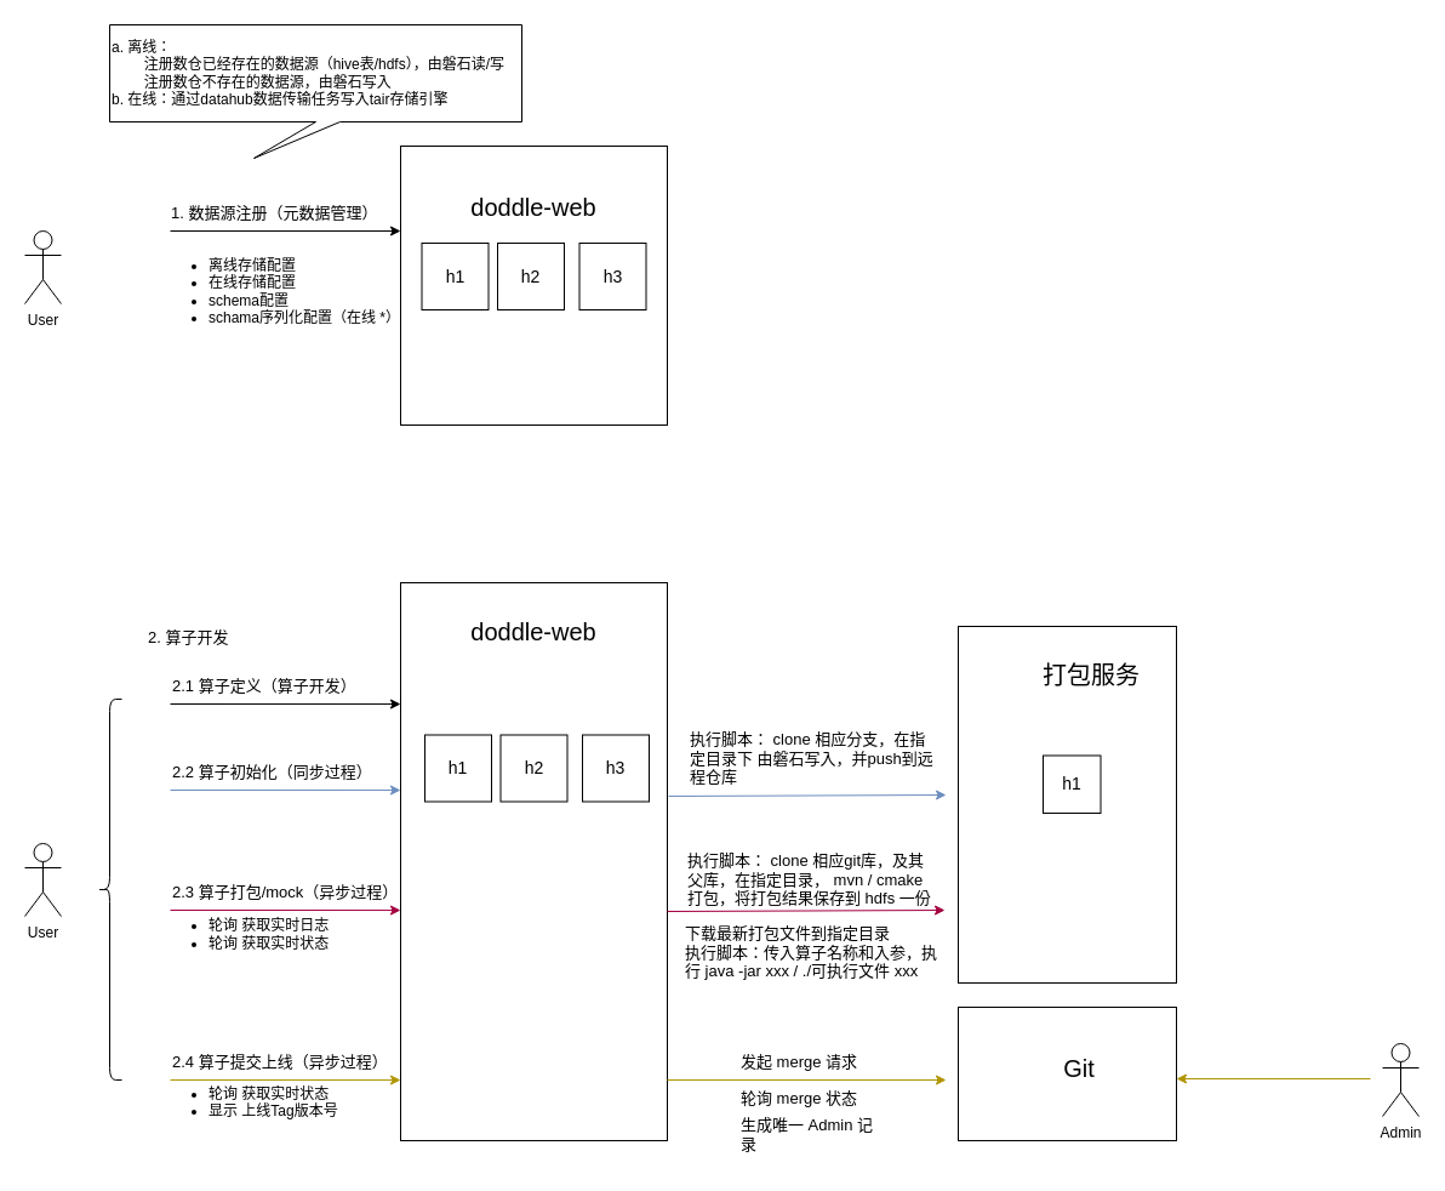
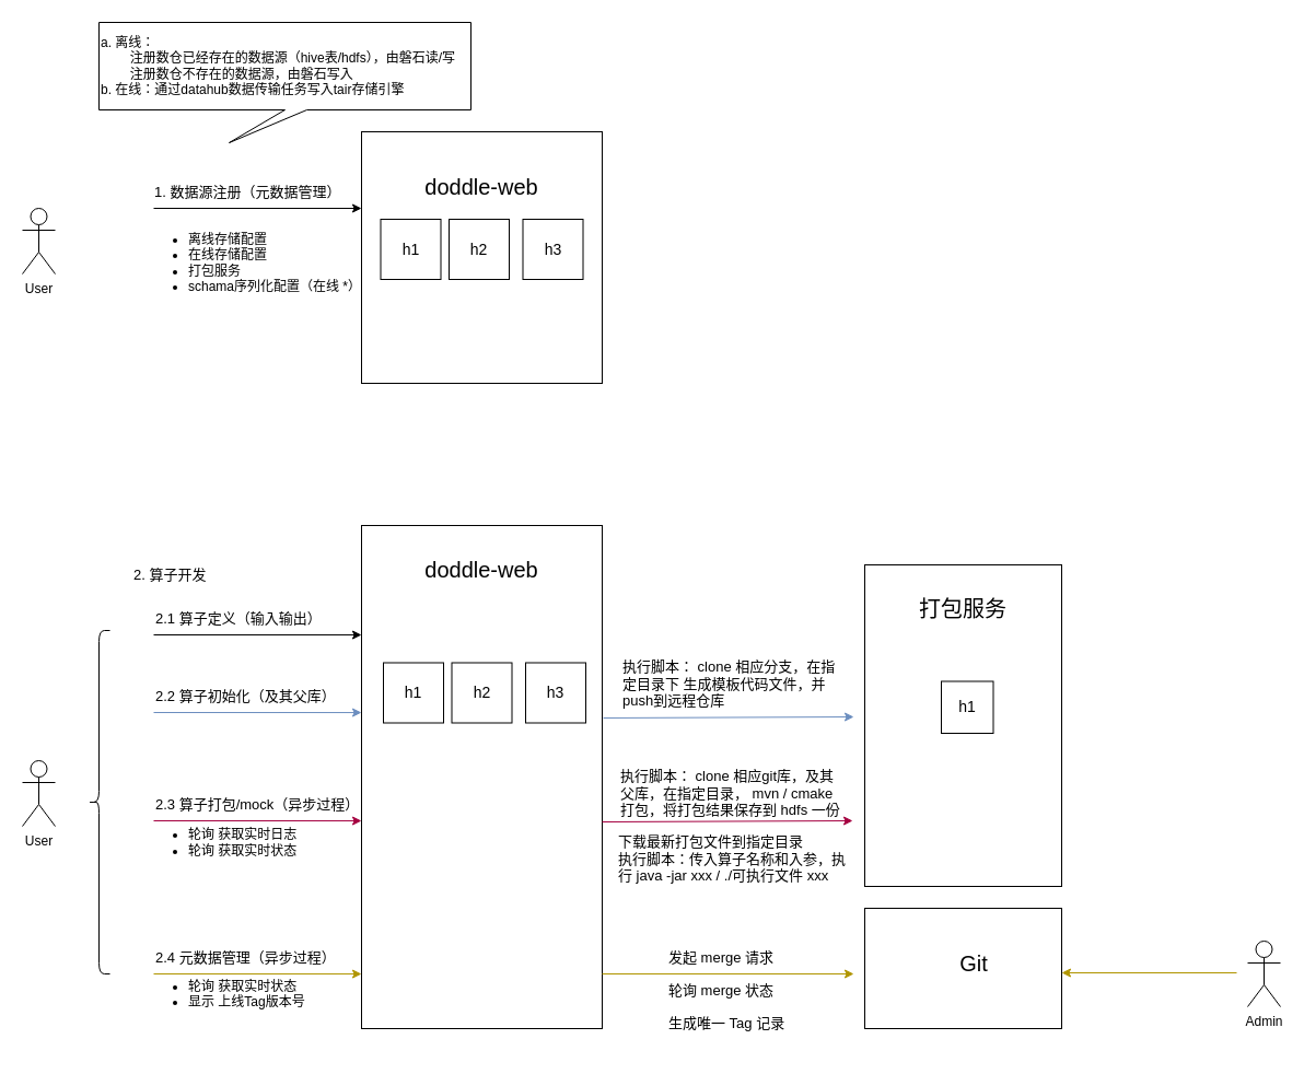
  <mxCell id="0" />
  <mxCell id="1" parent="0" />
  <mxCell id="2" value="" style="rounded=0;whiteSpace=wrap;html=1;" vertex="1" parent="1"><mxGeometry x="330" y="120" width="220" height="230" as="geometry" /></mxCell>
  <mxCell id="3" value="&lt;font style=&quot;font-size: 20px;&quot;&gt;doddle-web&lt;/font&gt;" style="text;html=1;align=center;verticalAlign=middle;whiteSpace=wrap;rounded=0;" vertex="1" parent="1"><mxGeometry x="375" y="140" width="130" height="60" as="geometry" /></mxCell>
  <mxCell id="4" value="" style="endArrow=classic;html=1;rounded=0;" edge="1" parent="1"><mxGeometry width="50" height="50" relative="1" as="geometry"><mxPoint x="140" y="190" as="sourcePoint" /><mxPoint x="330" y="190" as="targetPoint" /></mxGeometry></mxCell>
  <mxCell id="5" value="" style="endArrow=classic;html=1;rounded=0;entryX=-0.018;entryY=0.805;entryDx=0;entryDy=0;entryPerimeter=0;" edge="1" parent="1"><mxGeometry width="50" height="50" relative="1" as="geometry"><mxPoint x="140" y="580" as="sourcePoint" /><mxPoint x="330" y="580.05" as="targetPoint" /></mxGeometry></mxCell>
  <mxCell id="6" value="&lt;font style=&quot;font-size: 13px;&quot;&gt;1. 数据源注册（元数据管理）&lt;/font&gt;" style="text;html=1;align=center;verticalAlign=middle;whiteSpace=wrap;rounded=0;" vertex="1" parent="1"><mxGeometry x="140" y="160" width="170" height="30" as="geometry" /></mxCell>
  <mxCell id="7" value="a. 离线：&lt;div&gt;&lt;span style=&quot;white-space: pre;&quot;&gt;&#09;&lt;/span&gt;注册数仓已经存在的数据源（hive表/hdfs），由磐石读/写&lt;div&gt;&lt;span style=&quot;white-space: pre;&quot;&gt;&#09;&lt;/span&gt;注册数仓不存在的数据源，由磐石写入&lt;/div&gt;&lt;/div&gt;&lt;div&gt;b. 在线：通过datahub数据传输任务写入tair存储引擎&lt;/div&gt;" style="shape=callout;whiteSpace=wrap;html=1;perimeter=calloutPerimeter;align=left;position2=0.35;" vertex="1" parent="1"><mxGeometry x="90" y="20" width="340" height="110" as="geometry" /></mxCell>
  <mxCell id="8" value="&lt;font style=&quot;font-size: 13px;&quot;&gt;2. 算子开发&lt;/font&gt;" style="text;html=1;align=left;verticalAlign=middle;whiteSpace=wrap;rounded=0;" vertex="1" parent="1"><mxGeometry x="120" y="510" width="170" height="30" as="geometry" /></mxCell>
- <mxCell id="9" value="&lt;ul&gt;&lt;li&gt;离线存储配置&lt;/li&gt;&lt;li&gt;在线存储配置&lt;/li&gt;&lt;li&gt;schema配置&lt;/li&gt;&lt;li&gt;schama序列化配置（在线 *）&lt;/li&gt;&lt;/ul&gt;" style="text;strokeColor=none;fillColor=none;html=1;whiteSpace=wrap;verticalAlign=middle;overflow=hidden;" vertex="1" parent="1"><mxGeometry x="130" y="190" width="200" height="100" as="geometry" /></mxCell>
+ <mxCell id="9" value="&lt;ul&gt;&lt;li&gt;离线存储配置&lt;/li&gt;&lt;li&gt;在线存储配置&lt;/li&gt;&lt;li&gt;打包服务&lt;/li&gt;&lt;li&gt;schama序列化配置（在线 *）&lt;/li&gt;&lt;/ul&gt;" style="text;strokeColor=none;fillColor=none;html=1;whiteSpace=wrap;verticalAlign=middle;overflow=hidden;" vertex="1" parent="1"><mxGeometry x="130" y="190" width="200" height="100" as="geometry" /></mxCell>
  <mxCell id="10" value="" style="rounded=0;whiteSpace=wrap;html=1;" vertex="1" parent="1"><mxGeometry x="330" y="480" width="220" height="460" as="geometry" /></mxCell>
  <mxCell id="11" value="&lt;font style=&quot;font-size: 20px;&quot;&gt;doddle-web&lt;/font&gt;" style="text;html=1;align=center;verticalAlign=middle;whiteSpace=wrap;rounded=0;" vertex="1" parent="1"><mxGeometry x="375" y="490" width="130" height="60" as="geometry" /></mxCell>
- <mxCell id="12" value="&lt;font style=&quot;font-size: 13px;&quot;&gt;2.1 算子定义（算子开发）&lt;/font&gt;" style="text;html=1;align=left;verticalAlign=middle;whiteSpace=wrap;rounded=0;" vertex="1" parent="1"><mxGeometry x="140" y="550" width="170" height="30" as="geometry" /></mxCell>
- <mxCell id="13" value="&lt;font style=&quot;font-size: 13px;&quot;&gt;2.2 算子初始化（同步过程）&lt;/font&gt;" style="text;html=1;align=left;verticalAlign=middle;whiteSpace=wrap;rounded=0;" vertex="1" parent="1"><mxGeometry x="140" y="621" width="170" height="30" as="geometry" /></mxCell>
+ <mxCell id="12" value="&lt;font style=&quot;font-size: 13px;&quot;&gt;2.1 算子定义（输入输出）&lt;/font&gt;" style="text;html=1;align=left;verticalAlign=middle;whiteSpace=wrap;rounded=0;" vertex="1" parent="1"><mxGeometry x="140" y="550" width="170" height="30" as="geometry" /></mxCell>
+ <mxCell id="13" value="&lt;font style=&quot;font-size: 13px;&quot;&gt;2.2 算子初始化（及其父库）&lt;/font&gt;" style="text;html=1;align=left;verticalAlign=middle;whiteSpace=wrap;rounded=0;" vertex="1" parent="1"><mxGeometry x="140" y="621" width="170" height="30" as="geometry" /></mxCell>
  <mxCell id="14" value="" style="endArrow=classic;html=1;rounded=0;entryX=-0.018;entryY=0.805;entryDx=0;entryDy=0;entryPerimeter=0;fillColor=#dae8fc;strokeColor=#6c8ebf;" edge="1" parent="1"><mxGeometry width="50" height="50" relative="1" as="geometry"><mxPoint x="140" y="651" as="sourcePoint" /><mxPoint x="330" y="651.05" as="targetPoint" /></mxGeometry></mxCell>
  <mxCell id="15" value="&lt;font style=&quot;font-size: 14px;&quot;&gt;h1&lt;/font&gt;" style="whiteSpace=wrap;html=1;aspect=fixed;" vertex="1" parent="1"><mxGeometry x="350" y="605.5" width="55" height="55" as="geometry" /></mxCell>
  <mxCell id="16" value="&lt;span style=&quot;font-size: 14px;&quot;&gt;h2&lt;/span&gt;" style="whiteSpace=wrap;html=1;aspect=fixed;" vertex="1" parent="1"><mxGeometry x="412.5" y="605.5" width="55" height="55" as="geometry" /></mxCell>
  <mxCell id="17" value="&lt;span style=&quot;font-size: 14px;&quot;&gt;h3&lt;/span&gt;" style="whiteSpace=wrap;html=1;aspect=fixed;" vertex="1" parent="1"><mxGeometry x="480" y="605.5" width="55" height="55" as="geometry" /></mxCell>
  <mxCell id="18" value="" style="rounded=0;whiteSpace=wrap;html=1;" vertex="1" parent="1"><mxGeometry x="790" y="516" width="180" height="294" as="geometry" /></mxCell>
- <mxCell id="19" value="&lt;span style=&quot;font-size: 20px;&quot;&gt;打包服务&lt;/span&gt;" style="text;html=1;align=center;verticalAlign=middle;whiteSpace=wrap;rounded=0;" vertex="1" parent="1"><mxGeometry x="835" y="526" width="130" height="60" as="geometry" /></mxCell>
+ <mxCell id="19" value="&lt;span style=&quot;font-size: 20px;&quot;&gt;打包服务&lt;/span&gt;" style="text;html=1;align=center;verticalAlign=middle;whiteSpace=wrap;rounded=0;" vertex="1" parent="1"><mxGeometry x="815" y="526" width="130" height="60" as="geometry" /></mxCell>
  <mxCell id="20" value="&lt;span style=&quot;font-size: 14px;&quot;&gt;h1&lt;/span&gt;" style="whiteSpace=wrap;html=1;aspect=fixed;" vertex="1" parent="1"><mxGeometry x="860" y="622.5" width="47.5" height="47.5" as="geometry" /></mxCell>
  <mxCell id="21" value="" style="endArrow=classic;html=1;rounded=0;fillColor=#dae8fc;strokeColor=#6c8ebf;" edge="1" parent="1"><mxGeometry width="50" height="50" relative="1" as="geometry"><mxPoint x="551" y="656" as="sourcePoint" /><mxPoint x="780" y="655" as="targetPoint" /></mxGeometry></mxCell>
- <mxCell id="22" value="&lt;span style=&quot;font-size: 13px;&quot;&gt;执行脚本： clone 相应分支，在指定目录下 由磐石写入，并push到远程仓库&lt;/span&gt;" style="text;html=1;align=left;verticalAlign=middle;whiteSpace=wrap;rounded=0;" vertex="1" parent="1"><mxGeometry x="567" y="600" width="205" height="50" as="geometry" /></mxCell>
+ <mxCell id="22" value="&lt;span style=&quot;font-size: 13px;&quot;&gt;执行脚本： clone 相应分支，在指定目录下 生成模板代码文件，并push到远程仓库&lt;/span&gt;" style="text;html=1;align=left;verticalAlign=middle;whiteSpace=wrap;rounded=0;" vertex="1" parent="1"><mxGeometry x="567" y="600" width="205" height="50" as="geometry" /></mxCell>
  <mxCell id="23" value="&lt;font style=&quot;font-size: 13px;&quot;&gt;2.3 算子打包/mock（异步过程）&lt;/font&gt;" style="text;html=1;align=left;verticalAlign=middle;whiteSpace=wrap;rounded=0;" vertex="1" parent="1"><mxGeometry x="140" y="720" width="190" height="30" as="geometry" /></mxCell>
  <mxCell id="24" value="" style="endArrow=classic;html=1;rounded=0;entryX=-0.018;entryY=0.805;entryDx=0;entryDy=0;entryPerimeter=0;fillColor=#d80073;strokeColor=#A50040;" edge="1" parent="1"><mxGeometry width="50" height="50" relative="1" as="geometry"><mxPoint x="140" y="750" as="sourcePoint" /><mxPoint x="330" y="750.05" as="targetPoint" /></mxGeometry></mxCell>
  <mxCell id="25" value="" style="endArrow=classic;html=1;rounded=0;fillColor=#d80073;strokeColor=#A50040;" edge="1" parent="1"><mxGeometry width="50" height="50" relative="1" as="geometry"><mxPoint x="550" y="751" as="sourcePoint" /><mxPoint x="779" y="750" as="targetPoint" /></mxGeometry></mxCell>
  <mxCell id="26" value="&lt;span style=&quot;font-size: 13px;&quot;&gt;执行脚本： clone 相应git库，及其父库，在指定目录， mvn / cmake 打包，将打包结果保存到 hdfs 一份&lt;/span&gt;" style="text;html=1;align=left;verticalAlign=middle;whiteSpace=wrap;rounded=0;" vertex="1" parent="1"><mxGeometry x="565" y="700" width="205" height="50" as="geometry" /></mxCell>
  <mxCell id="27" value="&lt;ul&gt;&lt;li&gt;轮询 获取实时日志&lt;/li&gt;&lt;li&gt;轮询 获取实时状态&lt;/li&gt;&lt;/ul&gt;" style="text;strokeColor=none;fillColor=none;html=1;whiteSpace=wrap;verticalAlign=middle;overflow=hidden;" vertex="1" parent="1"><mxGeometry x="130" y="740" width="180" height="60" as="geometry" /></mxCell>
  <mxCell id="28" value="&lt;span style=&quot;font-size: 13px;&quot;&gt;下载最新打包文件到指定目录&lt;/span&gt;&lt;div&gt;&lt;span style=&quot;font-size: 13px;&quot;&gt;执行脚本：传入算子名称和入参，执行 java -jar xxx / ./可执行文件 xxx&lt;/span&gt;&lt;/div&gt;" style="text;html=1;align=left;verticalAlign=middle;whiteSpace=wrap;rounded=0;" vertex="1" parent="1"><mxGeometry x="563" y="760" width="210" height="50" as="geometry" /></mxCell>
- <mxCell id="29" value="&lt;font style=&quot;font-size: 13px;&quot;&gt;2.4 算子提交上线（异步过程）&lt;/font&gt;" style="text;html=1;align=left;verticalAlign=middle;whiteSpace=wrap;rounded=0;" vertex="1" parent="1"><mxGeometry x="140" y="860" width="180" height="30" as="geometry" /></mxCell>
+ <mxCell id="29" value="&lt;font style=&quot;font-size: 13px;&quot;&gt;2.4 元数据管理（异步过程）&lt;/font&gt;" style="text;html=1;align=left;verticalAlign=middle;whiteSpace=wrap;rounded=0;" vertex="1" parent="1"><mxGeometry x="140" y="860" width="180" height="30" as="geometry" /></mxCell>
  <mxCell id="30" value="" style="endArrow=classic;html=1;rounded=0;entryX=-0.018;entryY=0.805;entryDx=0;entryDy=0;entryPerimeter=0;fillColor=#e3c800;strokeColor=#B09500;" edge="1" parent="1"><mxGeometry width="50" height="50" relative="1" as="geometry"><mxPoint x="140" y="890" as="sourcePoint" /><mxPoint x="330" y="890.05" as="targetPoint" /></mxGeometry></mxCell>
  <mxCell id="31" value="&lt;ul&gt;&lt;li&gt;轮询 获取实时状态&lt;/li&gt;&lt;li&gt;显示 上线Tag版本号&lt;/li&gt;&lt;/ul&gt;" style="text;strokeColor=none;fillColor=none;html=1;whiteSpace=wrap;verticalAlign=middle;overflow=hidden;" vertex="1" parent="1"><mxGeometry x="130" y="880" width="180" height="50" as="geometry" /></mxCell>
  <mxCell id="32" value="" style="rounded=0;whiteSpace=wrap;html=1;" vertex="1" parent="1"><mxGeometry x="790" y="830" width="180" height="110" as="geometry" /></mxCell>
  <mxCell id="33" value="" style="endArrow=classic;html=1;rounded=0;fillColor=#e3c800;strokeColor=#B09500;" edge="1" parent="1"><mxGeometry width="50" height="50" relative="1" as="geometry"><mxPoint x="550" y="890" as="sourcePoint" /><mxPoint x="780" y="890" as="targetPoint" /></mxGeometry></mxCell>
  <mxCell id="34" value="&lt;span style=&quot;font-size: 20px;&quot;&gt;Git&lt;/span&gt;" style="text;html=1;align=center;verticalAlign=middle;whiteSpace=wrap;rounded=0;" vertex="1" parent="1"><mxGeometry x="825" y="850" width="130" height="60" as="geometry" /></mxCell>
  <mxCell id="35" value="&lt;span style=&quot;font-size: 13px;&quot;&gt;发起 merge 请求&lt;/span&gt;" style="text;html=1;align=left;verticalAlign=middle;whiteSpace=wrap;rounded=0;" vertex="1" parent="1"><mxGeometry x="608.5" y="850" width="122" height="50" as="geometry" /></mxCell>
  <mxCell id="36" value="&lt;span style=&quot;font-size: 13px;&quot;&gt;轮询 merge 状态&lt;/span&gt;" style="text;html=1;align=left;verticalAlign=middle;whiteSpace=wrap;rounded=0;" vertex="1" parent="1"><mxGeometry x="608.5" y="880" width="122" height="50" as="geometry" /></mxCell>
  <mxCell id="37" value="" style="endArrow=classic;html=1;rounded=0;entryX=0.311;entryY=1.023;entryDx=0;entryDy=0;entryPerimeter=0;fillColor=#e3c800;strokeColor=#B09500;" edge="1" parent="1"><mxGeometry width="50" height="50" relative="1" as="geometry"><mxPoint x="1130" y="889" as="sourcePoint" /><mxPoint x="970" y="889" as="targetPoint" /></mxGeometry></mxCell>
  <mxCell id="38" value="Admin" style="shape=umlActor;verticalLabelPosition=bottom;verticalAlign=top;html=1;outlineConnect=0;" vertex="1" parent="1"><mxGeometry x="1140" y="860" width="30" height="60" as="geometry" /></mxCell>
- <mxCell id="39" value="&lt;span style=&quot;font-size: 13px;&quot;&gt;生成唯一 Admin 记录&lt;/span&gt;" style="text;html=1;align=left;verticalAlign=middle;whiteSpace=wrap;rounded=0;" vertex="1" parent="1"><mxGeometry x="608.5" y="910" width="122" height="50" as="geometry" /></mxCell>
+ <mxCell id="39" value="&lt;span style=&quot;font-size: 13px;&quot;&gt;生成唯一 Tag 记录&lt;/span&gt;" style="text;html=1;align=left;verticalAlign=middle;whiteSpace=wrap;rounded=0;" vertex="1" parent="1"><mxGeometry x="608.5" y="910" width="122" height="50" as="geometry" /></mxCell>
  <mxCell id="40" value="User" style="shape=umlActor;verticalLabelPosition=bottom;verticalAlign=top;html=1;outlineConnect=0;" vertex="1" parent="1"><mxGeometry x="20" y="695" width="30" height="60" as="geometry" /></mxCell>
  <mxCell id="41" value="" style="shape=curlyBracket;whiteSpace=wrap;html=1;rounded=1;labelPosition=left;verticalLabelPosition=middle;align=right;verticalAlign=middle;" vertex="1" parent="1"><mxGeometry x="80" y="576" width="20" height="314" as="geometry" /></mxCell>
  <mxCell id="42" value="User" style="shape=umlActor;verticalLabelPosition=bottom;verticalAlign=top;html=1;outlineConnect=0;" vertex="1" parent="1"><mxGeometry x="20" y="190" width="30" height="60" as="geometry" /></mxCell>
  <mxCell id="43" value="&lt;font style=&quot;font-size: 14px;&quot;&gt;h1&lt;/font&gt;" style="whiteSpace=wrap;html=1;aspect=fixed;" vertex="1" parent="1"><mxGeometry x="347.5" y="200" width="55" height="55" as="geometry" /></mxCell>
  <mxCell id="44" value="&lt;span style=&quot;font-size: 14px;&quot;&gt;h2&lt;/span&gt;" style="whiteSpace=wrap;html=1;aspect=fixed;" vertex="1" parent="1"><mxGeometry x="410" y="200" width="55" height="55" as="geometry" /></mxCell>
  <mxCell id="45" value="&lt;span style=&quot;font-size: 14px;&quot;&gt;h3&lt;/span&gt;" style="whiteSpace=wrap;html=1;aspect=fixed;" vertex="1" parent="1"><mxGeometry x="477.5" y="200" width="55" height="55" as="geometry" /></mxCell>
